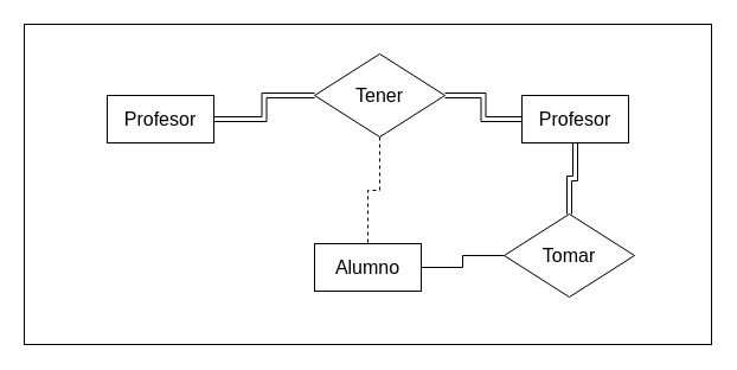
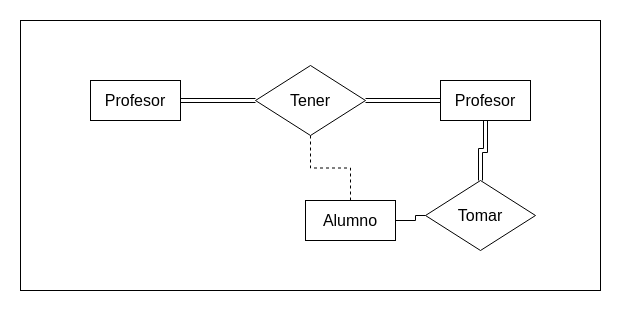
  <mxCell id="0" />
  <mxCell id="1" parent="0" />
  <mxCell id="2" value="" style="rounded=0;whiteSpace=wrap;html=1;" vertex="1" parent="1"><mxGeometry x="20" y="20" width="580" height="270" as="geometry" /></mxCell>
  <mxCell id="3" value="&lt;font style=&quot;font-size: 16px;&quot;&gt;Profesor&lt;/font&gt;" style="rounded=0;whiteSpace=wrap;html=1;" vertex="1" parent="1"><mxGeometry x="440" y="80" width="90" height="40" as="geometry" /></mxCell>
  <mxCell id="4" value="&lt;font style=&quot;font-size: 16px;&quot;&gt;Profesor&lt;/font&gt;" style="rounded=0;whiteSpace=wrap;html=1;" vertex="1" parent="1"><mxGeometry x="90" y="80" width="90" height="40" as="geometry" /></mxCell>
  <mxCell id="5" style="edgeStyle=orthogonalEdgeStyle;rounded=0;orthogonalLoop=1;jettySize=auto;html=1;exitX=1;exitY=0.5;exitDx=0;exitDy=0;endArrow=none;endFill=0;" edge="1" parent="1" source="6" target="8"><mxGeometry relative="1" as="geometry" /></mxCell>
- <mxCell id="6" value="&lt;font style=&quot;font-size: 16px;&quot;&gt;Alumno&lt;/font&gt;" style="rounded=0;whiteSpace=wrap;html=1;" vertex="1" parent="1"><mxGeometry x="265" y="205" width="90" height="40" as="geometry" /></mxCell>
+ <mxCell id="6" value="&lt;font style=&quot;font-size: 16px;&quot;&gt;Alumno&lt;/font&gt;" style="rounded=0;whiteSpace=wrap;html=1;" vertex="1" parent="1"><mxGeometry x="305" y="200" width="90" height="40" as="geometry" /></mxCell>
  <mxCell id="7" style="edgeStyle=orthogonalEdgeStyle;rounded=0;orthogonalLoop=1;jettySize=auto;html=1;exitX=0.5;exitY=0;exitDx=0;exitDy=0;entryX=0.5;entryY=1;entryDx=0;entryDy=0;endArrow=none;endFill=0;shape=link;" edge="1" parent="1" source="8" target="3"><mxGeometry relative="1" as="geometry" /></mxCell>
  <mxCell id="8" value="&lt;font style=&quot;font-size: 16px;&quot;&gt;Tomar&lt;/font&gt;" style="rhombus;whiteSpace=wrap;html=1;" vertex="1" parent="1"><mxGeometry x="425" y="180" width="110" height="70" as="geometry" /></mxCell>
  <mxCell id="9" style="edgeStyle=orthogonalEdgeStyle;rounded=0;orthogonalLoop=1;jettySize=auto;html=1;exitX=0;exitY=0.5;exitDx=0;exitDy=0;shape=link;" edge="1" parent="1" source="12" target="4"><mxGeometry relative="1" as="geometry" /></mxCell>
  <mxCell id="10" style="edgeStyle=orthogonalEdgeStyle;rounded=0;orthogonalLoop=1;jettySize=auto;html=1;exitX=1;exitY=0.5;exitDx=0;exitDy=0;entryX=0;entryY=0.5;entryDx=0;entryDy=0;endArrow=none;endFill=0;shape=link;" edge="1" parent="1" source="12" target="3"><mxGeometry relative="1" as="geometry" /></mxCell>
  <mxCell id="11" style="edgeStyle=orthogonalEdgeStyle;rounded=0;orthogonalLoop=1;jettySize=auto;html=1;exitX=0.5;exitY=1;exitDx=0;exitDy=0;entryX=0.5;entryY=0;entryDx=0;entryDy=0;endArrow=none;endFill=0;dashed=1;" edge="1" parent="1" source="12" target="6"><mxGeometry relative="1" as="geometry" /></mxCell>
- <mxCell id="12" value="&lt;font style=&quot;font-size: 16px;&quot;&gt;Tener&lt;/font&gt;" style="rhombus;whiteSpace=wrap;html=1;" vertex="1" parent="1"><mxGeometry x="265" y="45" width="110" height="70" as="geometry" /></mxCell>
+ <mxCell id="12" value="&lt;font style=&quot;font-size: 16px;&quot;&gt;Tener&lt;/font&gt;" style="rhombus;whiteSpace=wrap;html=1;" vertex="1" parent="1"><mxGeometry x="255" y="65" width="110" height="70" as="geometry" /></mxCell>
